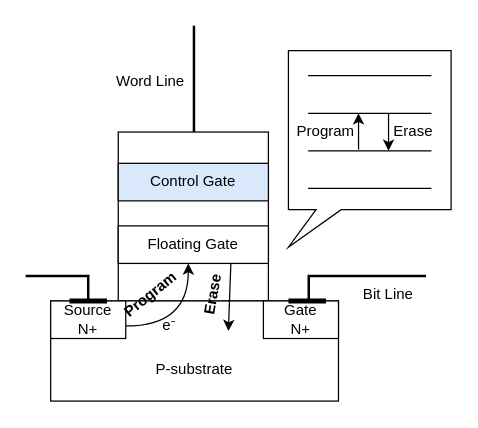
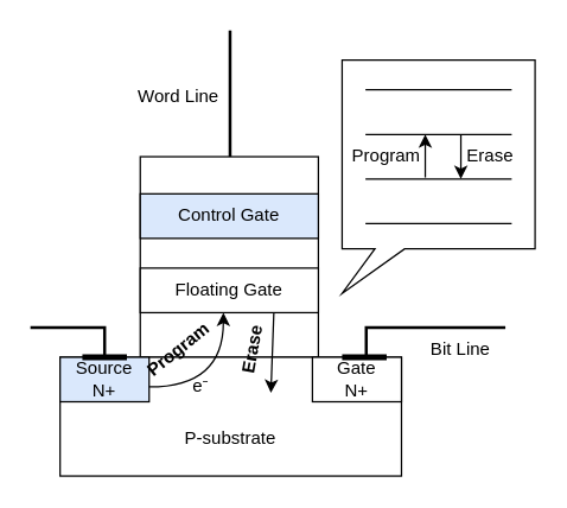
  <mxCell id="0" />
  <mxCell id="1" parent="0" />
  <mxCell id="2" value="" style="rounded=0;whiteSpace=wrap;html=1;" parent="1" vertex="1"><mxGeometry x="94" y="105" width="120" height="135" as="geometry" /></mxCell>
  <mxCell id="3" value="Control Gate" style="rounded=0;whiteSpace=wrap;html=1;fillColor=#dae8fc;" parent="1" vertex="1"><mxGeometry x="94" y="130" width="120" height="30" as="geometry" /></mxCell>
  <mxCell id="4" value="Floating Gate" style="rounded=0;whiteSpace=wrap;html=1;" parent="1" vertex="1"><mxGeometry x="94" y="180" width="120" height="30" as="geometry" /></mxCell>
  <mxCell id="5" value="&lt;br&gt;&lt;br&gt;P-substrate" style="rounded=0;whiteSpace=wrap;html=1;" parent="1" vertex="1"><mxGeometry x="40" y="240" width="230" height="80" as="geometry" /></mxCell>
- <mxCell id="6" value="Source&lt;br&gt;N+" style="rounded=0;whiteSpace=wrap;html=1;" parent="1" vertex="1"><mxGeometry x="40" y="240" width="60" height="30" as="geometry" /></mxCell>
+ <mxCell id="6" value="Source&lt;br&gt;N+" style="rounded=0;whiteSpace=wrap;html=1;fillColor=#dae8fc;" parent="1" vertex="1"><mxGeometry x="40" y="240" width="60" height="30" as="geometry" /></mxCell>
  <mxCell id="7" value="Gate&lt;br&gt;N+" style="rounded=0;whiteSpace=wrap;html=1;" parent="1" vertex="1"><mxGeometry x="210" y="240" width="60" height="30" as="geometry" /></mxCell>
  <mxCell id="8" value="" style="curved=1;endArrow=classic;html=1;rounded=0;" parent="1" edge="1"><mxGeometry width="50" height="50" relative="1" as="geometry"><mxPoint x="100" y="260" as="sourcePoint" /><mxPoint x="150" y="210" as="targetPoint" /><Array as="points"><mxPoint x="150" y="260" /></Array></mxGeometry></mxCell>
  <mxCell id="9" value="e⁻" style="text;html=1;strokeColor=none;fillColor=none;align=center;verticalAlign=middle;whiteSpace=wrap;rounded=0;" parent="1" vertex="1"><mxGeometry x="120" y="250" width="30" height="20" as="geometry" /></mxCell>
  <mxCell id="10" value="" style="endArrow=classic;html=1;rounded=0;exitX=0.75;exitY=1;exitDx=0;exitDy=0;" parent="1" source="4" edge="1"><mxGeometry width="50" height="50" relative="1" as="geometry"><mxPoint x="230" y="200" as="sourcePoint" /><mxPoint x="182" y="264" as="targetPoint" /></mxGeometry></mxCell>
  <mxCell id="11" value="&lt;b&gt;Program&lt;/b&gt;" style="text;html=1;strokeColor=none;fillColor=none;align=center;verticalAlign=middle;whiteSpace=wrap;rounded=0;rotation=321;" parent="1" vertex="1"><mxGeometry x="90" y="220" width="60" height="30" as="geometry" /></mxCell>
  <mxCell id="12" value="" style="shape=callout;whiteSpace=wrap;html=1;perimeter=calloutPerimeter;position2=0;size=30;position=0.17;strokeColor=default;" parent="1" vertex="1"><mxGeometry x="230" y="40" width="130" height="157" as="geometry" /></mxCell>
  <mxCell id="13" value="" style="shape=partialRectangle;whiteSpace=wrap;html=1;left=0;right=0;fillColor=none;strokeColor=default;" parent="1" vertex="1"><mxGeometry x="246.25" y="60" width="97.5" height="30" as="geometry" /></mxCell>
  <mxCell id="14" value="&lt;b&gt;Erase&lt;/b&gt;" style="text;html=1;strokeColor=none;fillColor=none;align=center;verticalAlign=middle;whiteSpace=wrap;rounded=0;rotation=280;" parent="1" vertex="1"><mxGeometry x="140" y="220" width="60" height="30" as="geometry" /></mxCell>
  <mxCell id="15" value="" style="shape=partialRectangle;whiteSpace=wrap;html=1;left=0;right=0;fillColor=none;strokeColor=default;" parent="1" vertex="1"><mxGeometry x="246.25" y="120" width="97.5" height="30" as="geometry" /></mxCell>
  <mxCell id="16" value="" style="endArrow=classic;html=1;rounded=0;entryX=0.408;entryY=1;entryDx=0;entryDy=0;entryPerimeter=0;exitX=0.408;exitY=-0.033;exitDx=0;exitDy=0;exitPerimeter=0;" parent="1" source="15" target="13" edge="1"><mxGeometry width="50" height="50" relative="1" as="geometry"><mxPoint x="130" y="190" as="sourcePoint" /><mxPoint x="180" y="140" as="targetPoint" /></mxGeometry></mxCell>
  <mxCell id="17" value="Program" style="text;html=1;strokeColor=none;fillColor=none;align=center;verticalAlign=middle;whiteSpace=wrap;rounded=0;rotation=0;" parent="1" vertex="1"><mxGeometry x="230" y="90" width="60" height="30" as="geometry" /></mxCell>
  <mxCell id="18" value="Erase" style="text;html=1;strokeColor=none;fillColor=none;align=center;verticalAlign=middle;whiteSpace=wrap;rounded=0;rotation=0;" parent="1" vertex="1"><mxGeometry x="300" y="90" width="60" height="30" as="geometry" /></mxCell>
  <mxCell id="19" value="" style="endArrow=classic;html=1;rounded=0;entryX=0.654;entryY=0;entryDx=0;entryDy=0;entryPerimeter=0;exitX=0.654;exitY=1;exitDx=0;exitDy=0;exitPerimeter=0;" parent="1" source="13" target="15" edge="1"><mxGeometry width="50" height="50" relative="1" as="geometry"><mxPoint x="310" y="90" as="sourcePoint" /><mxPoint x="305" y="120" as="targetPoint" /></mxGeometry></mxCell>
  <mxCell id="20" value="" style="endArrow=none;html=1;rounded=0;exitX=0.5;exitY=0;exitDx=0;exitDy=0;strokeWidth=2;endFill=0;" parent="1" source="6" edge="1"><mxGeometry width="50" height="50" relative="1" as="geometry"><mxPoint x="160" y="220" as="sourcePoint" /><mxPoint x="20" y="220" as="targetPoint" /><Array as="points"><mxPoint x="70" y="220" /></Array></mxGeometry></mxCell>
  <mxCell id="21" value="" style="endArrow=none;html=1;rounded=0;entryX=0.25;entryY=0;entryDx=0;entryDy=0;exitX=0.75;exitY=0;exitDx=0;exitDy=0;strokeWidth=4;" parent="1" source="6" target="6" edge="1"><mxGeometry width="50" height="50" relative="1" as="geometry"><mxPoint x="160" y="220" as="sourcePoint" /><mxPoint x="210" y="170" as="targetPoint" /></mxGeometry></mxCell>
  <mxCell id="22" value="" style="endArrow=none;html=1;rounded=0;entryX=0.25;entryY=0;entryDx=0;entryDy=0;exitX=0.75;exitY=0;exitDx=0;exitDy=0;strokeWidth=4;" parent="1" edge="1"><mxGeometry width="50" height="50" relative="1" as="geometry"><mxPoint x="260" y="240" as="sourcePoint" /><mxPoint x="230" y="240" as="targetPoint" /></mxGeometry></mxCell>
  <mxCell id="23" value="" style="endArrow=none;html=1;rounded=0;exitX=0.5;exitY=0;exitDx=0;exitDy=0;strokeWidth=2;endFill=0;" parent="1" edge="1"><mxGeometry width="50" height="50" relative="1" as="geometry"><mxPoint x="246.25" y="240" as="sourcePoint" /><mxPoint x="340" y="220" as="targetPoint" /><Array as="points"><mxPoint x="246.25" y="220" /></Array></mxGeometry></mxCell>
  <mxCell id="24" value="Bit Line" style="text;html=1;strokeColor=none;fillColor=none;align=center;verticalAlign=middle;whiteSpace=wrap;rounded=0;rotation=0;" parent="1" vertex="1"><mxGeometry x="280" y="220" width="60" height="30" as="geometry" /></mxCell>
  <mxCell id="25" value="" style="endArrow=none;html=1;rounded=0;exitX=0.5;exitY=0;exitDx=0;exitDy=0;strokeWidth=2;endFill=0;" parent="1" edge="1"><mxGeometry width="50" height="50" relative="1" as="geometry"><mxPoint x="154.5" y="105" as="sourcePoint" /><mxPoint x="154.5" y="20" as="targetPoint" /><Array as="points"><mxPoint x="154.5" y="85" /></Array></mxGeometry></mxCell>
  <mxCell id="26" value="Word Line" style="text;html=1;strokeColor=none;fillColor=none;align=center;verticalAlign=middle;whiteSpace=wrap;rounded=0;rotation=0;" parent="1" vertex="1"><mxGeometry x="85" y="50" width="70" height="30" as="geometry" /></mxCell>
